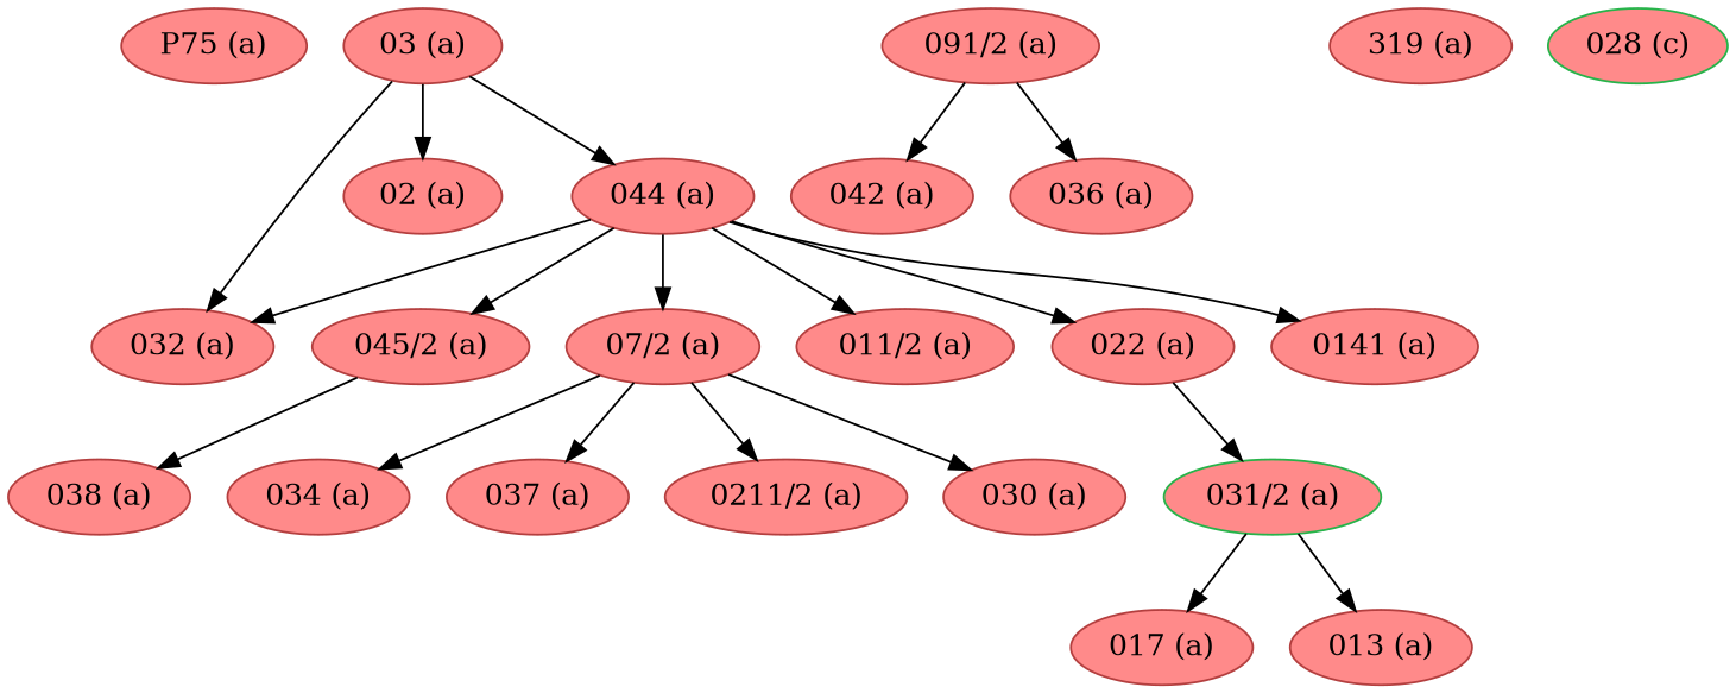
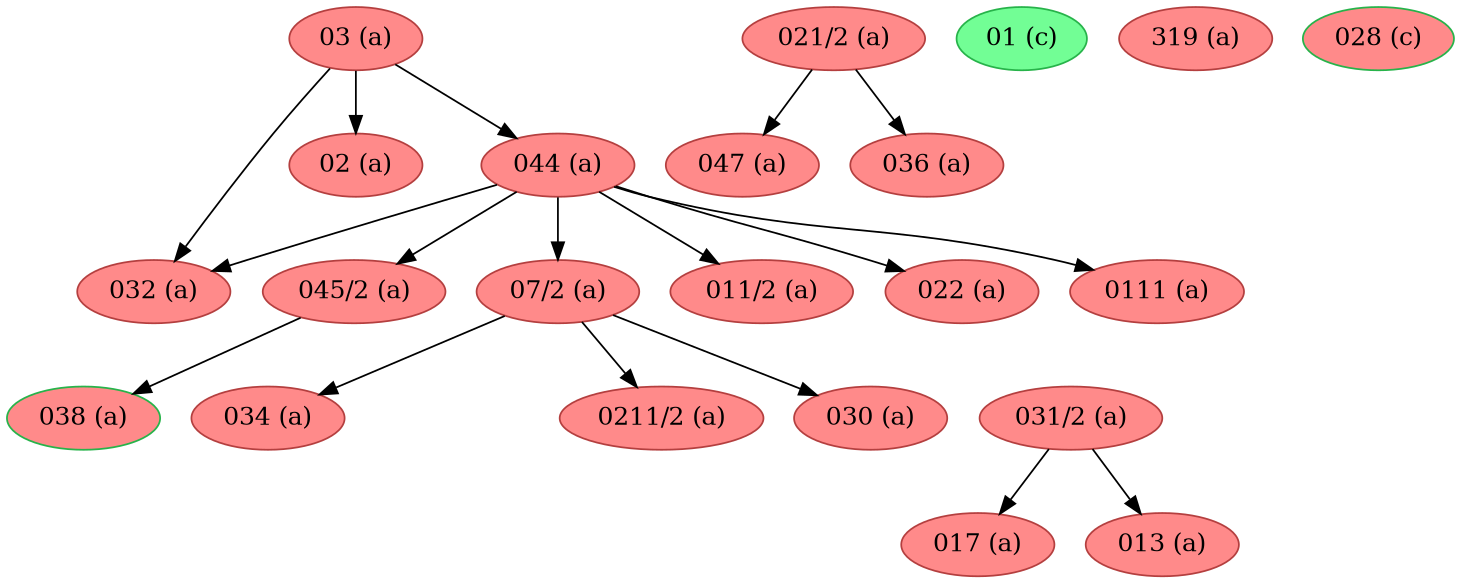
  strict digraph {
    node [color="#b43f3f" fillcolor="#FF8A8A" style=filled]
-   "P75 (a)"
    "045/2 (a)"
-   "038 (a)"
-   "021/2 (a)" [label="091/2 (a)"]
-   "047 (a)" [label="042 (a)"]
+   "038 (a)" [color="#27b34a"]
+   "021/2 (a)"
+   "047 (a)"
    "036 (a)"
-   "031/2 (a)" [color="#27b34a"]
+   "031/2 (a)"
    "017 (a)"
    "013 (a)"
+   "01 (c)" [color="#27b34a" fillcolor="#72FE95"]
    n11 [label="319 (a)"]
    "028 (c)" [color="#27b34a"]
    "07/2 (a)"
    "034 (a)"
-   "037 (a)"
    "0211/2 (a)"
    "030 (a)"
    "03 (a)"
    "032 (a)"
    "02 (a)"
    "044 (a)"
    "011/2 (a)"
    "022 (a)"
-   "0141 (a)"
+   "0141 (a)" [label="0111 (a)"]
    "045/2 (a)" -> "038 (a)"
    "021/2 (a)" -> "047 (a)"
    "021/2 (a)" -> "036 (a)"
    "031/2 (a)" -> "017 (a)"
    "031/2 (a)" -> "013 (a)"
    "07/2 (a)" -> "034 (a)"
-   "07/2 (a)" -> "037 (a)"
    "07/2 (a)" -> "0211/2 (a)"
    "07/2 (a)" -> "030 (a)"
    "03 (a)" -> "032 (a)"
    "03 (a)" -> "02 (a)"
    "03 (a)" -> "044 (a)"
    "044 (a)" -> "045/2 (a)"
    "044 (a)" -> "07/2 (a)"
    "044 (a)" -> "032 (a)"
    "044 (a)" -> "011/2 (a)"
    "044 (a)" -> "022 (a)"
    "044 (a)" -> "0141 (a)"
-   "022 (a)" -> "031/2 (a)"
  }
